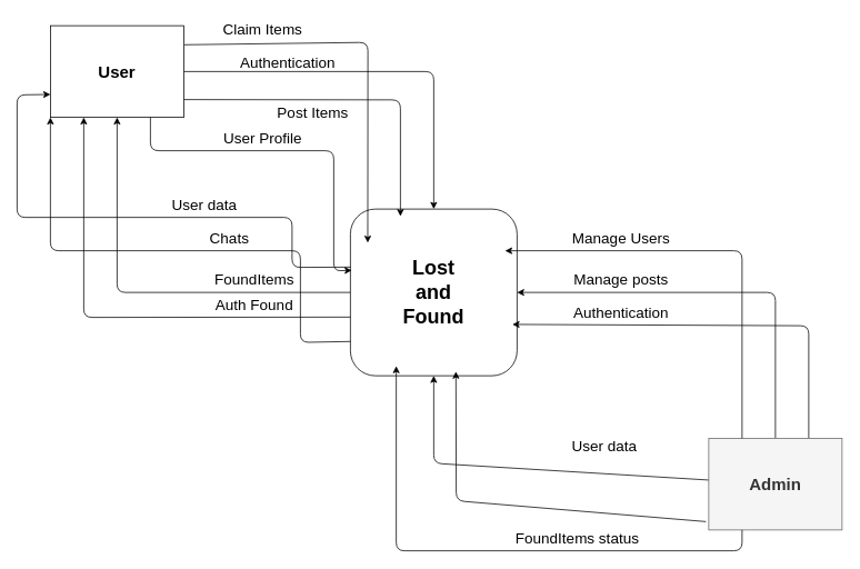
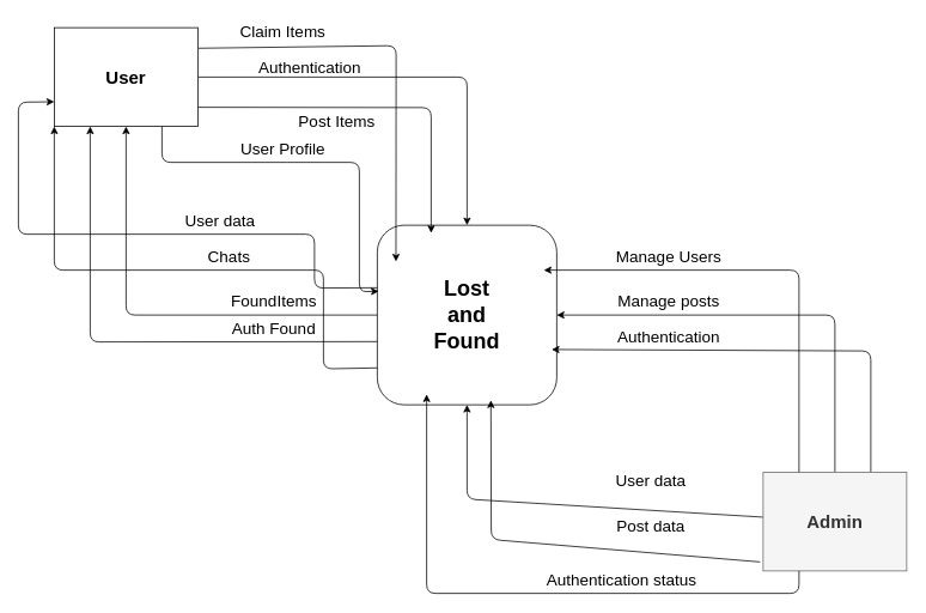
  <mxCell id="0" />
  <mxCell id="1" parent="0" />
  <mxCell id="2" value="&lt;span style=&quot;font-size: 18px;&quot;&gt;FoundItems&lt;/span&gt;" style="text;strokeColor=none;align=center;fillColor=none;html=1;verticalAlign=middle;whiteSpace=wrap;rounded=0;" vertex="1" parent="1"><mxGeometry x="240" y="320" width="130" height="30" as="geometry" /></mxCell>
  <mxCell id="3" value="&lt;span style=&quot;font-size: 18px;&quot;&gt;Post Items&lt;/span&gt;" style="text;strokeColor=none;align=center;fillColor=none;html=1;verticalAlign=middle;whiteSpace=wrap;rounded=0;" vertex="1" parent="1"><mxGeometry x="310" y="120" width="130" height="30" as="geometry" /></mxCell>
  <mxCell id="4" value="&lt;span style=&quot;font-size: 18px;&quot;&gt;Claim Items&lt;/span&gt;" style="text;strokeColor=none;align=center;fillColor=none;html=1;verticalAlign=middle;whiteSpace=wrap;rounded=0;" vertex="1" parent="1"><mxGeometry x="250" y="20" width="130" height="30" as="geometry" /></mxCell>
  <mxCell id="5" value="&lt;span style=&quot;font-size: 18px;&quot;&gt;User Profile&lt;/span&gt;" style="text;strokeColor=none;align=center;fillColor=none;html=1;verticalAlign=middle;whiteSpace=wrap;rounded=0;" vertex="1" parent="1"><mxGeometry x="250" y="150" width="130" height="30" as="geometry" /></mxCell>
  <mxCell id="6" style="edgeStyle=none;html=1;entryX=0.5;entryY=1;entryDx=0;entryDy=0;" edge="1" parent="1" source="10" target="13"><mxGeometry relative="1" as="geometry"><Array as="points"><mxPoint x="140" y="350" /></Array></mxGeometry></mxCell>
  <mxCell id="7" style="edgeStyle=none;html=1;entryX=0.25;entryY=1;entryDx=0;entryDy=0;exitX=0.029;exitY=0.648;exitDx=0;exitDy=0;exitPerimeter=0;" edge="1" parent="1" source="10" target="13"><mxGeometry relative="1" as="geometry"><Array as="points"><mxPoint x="100" y="380" /></Array></mxGeometry></mxCell>
  <mxCell id="8" style="edgeStyle=none;html=1;entryX=0;entryY=1;entryDx=0;entryDy=0;exitX=0.079;exitY=0.793;exitDx=0;exitDy=0;exitPerimeter=0;" edge="1" parent="1" source="10" target="13"><mxGeometry relative="1" as="geometry"><Array as="points"><mxPoint x="360" y="410" /><mxPoint x="360" y="300" /><mxPoint x="60" y="300" /></Array></mxGeometry></mxCell>
  <mxCell id="9" style="edgeStyle=none;html=1;entryX=0;entryY=0.75;entryDx=0;entryDy=0;exitX=0.046;exitY=0.348;exitDx=0;exitDy=0;exitPerimeter=0;" edge="1" parent="1" source="10" target="13"><mxGeometry relative="1" as="geometry"><Array as="points"><mxPoint x="350" y="320" /><mxPoint x="350" y="260" /><mxPoint x="20" y="260" /><mxPoint x="20" y="113" /></Array></mxGeometry></mxCell>
  <mxCell id="10" value="&lt;div&gt;&lt;b style=&quot;font-size: 24px;&quot;&gt;Lost&lt;/b&gt;&lt;/div&gt;&lt;div&gt;&lt;b style=&quot;font-size: 24px;&quot;&gt;and&lt;br&gt;Found&lt;/b&gt;&lt;/div&gt;" style="whiteSpace=wrap;html=1;aspect=fixed;fontFamily=Helvetica;fontSize=14;rounded=1;" vertex="1" parent="1"><mxGeometry x="420" y="250" width="200" height="200" as="geometry" /></mxCell>
  <mxCell id="11" style="edgeStyle=none;html=1;entryX=0.5;entryY=0;entryDx=0;entryDy=0;exitX=1;exitY=0.5;exitDx=0;exitDy=0;" edge="1" parent="1" source="13" target="10"><mxGeometry relative="1" as="geometry"><mxPoint x="250" y="100" as="sourcePoint" /><Array as="points"><mxPoint x="520" y="85" /></Array></mxGeometry></mxCell>
  <mxCell id="12" style="edgeStyle=none;html=1;entryX=0.104;entryY=0.202;entryDx=0;entryDy=0;entryPerimeter=0;exitX=1.005;exitY=0.208;exitDx=0;exitDy=0;exitPerimeter=0;" edge="1" parent="1" source="13" target="10"><mxGeometry relative="1" as="geometry"><mxPoint x="230" y="60" as="sourcePoint" /><Array as="points"><mxPoint x="441" y="50" /></Array></mxGeometry></mxCell>
  <mxCell id="13" value="&lt;font style=&quot;font-size: 20px;&quot;&gt;User&lt;/font&gt;" style="rounded=0;whiteSpace=wrap;html=1;fontFamily=Helvetica;fontSize=14;fontStyle=1" vertex="1" parent="1"><mxGeometry x="60" y="30" width="160" height="110" as="geometry" /></mxCell>
  <mxCell id="14" style="edgeStyle=none;html=1;exitX=1;exitY=0.806;exitDx=0;exitDy=0;entryX=0.3;entryY=0.043;entryDx=0;entryDy=0;entryPerimeter=0;exitPerimeter=0;" edge="1" parent="1" source="13" target="10"><mxGeometry relative="1" as="geometry"><Array as="points"><mxPoint x="480" y="119" /></Array></mxGeometry></mxCell>
  <mxCell id="15" style="edgeStyle=none;html=1;exitX=0.75;exitY=1;exitDx=0;exitDy=0;entryX=0.008;entryY=0.368;entryDx=0;entryDy=0;entryPerimeter=0;" edge="1" parent="1" source="13" target="10"><mxGeometry relative="1" as="geometry"><Array as="points"><mxPoint x="180" y="180" /><mxPoint x="400" y="180" /><mxPoint x="400" y="324" /></Array></mxGeometry></mxCell>
  <mxCell id="16" value="&lt;span style=&quot;font-size: 18px;&quot;&gt;Auth Found&lt;/span&gt;" style="text;strokeColor=none;align=center;fillColor=none;html=1;verticalAlign=middle;whiteSpace=wrap;rounded=0;" vertex="1" parent="1"><mxGeometry x="240" y="350" width="130" height="30" as="geometry" /></mxCell>
- <mxCell id="17" value="&lt;span style=&quot;font-size: 18px;&quot;&gt;Chats&lt;/span&gt;" style="text;strokeColor=none;align=center;fillColor=none;html=1;verticalAlign=middle;whiteSpace=wrap;rounded=0;" vertex="1" parent="1"><mxGeometry x="210" y="270" width="130" height="30" as="geometry" /></mxCell>
+ <mxCell id="17" value="&lt;span style=&quot;font-size: 18px;&quot;&gt;Chats&lt;/span&gt;" style="text;strokeColor=none;align=center;fillColor=none;html=1;verticalAlign=middle;whiteSpace=wrap;rounded=0;" vertex="1" parent="1"><mxGeometry x="190" y="270" width="130" height="30" as="geometry" /></mxCell>
  <mxCell id="18" value="&lt;span style=&quot;font-size: 18px;&quot;&gt;User data&lt;/span&gt;" style="text;strokeColor=none;align=center;fillColor=none;html=1;verticalAlign=middle;whiteSpace=wrap;rounded=0;" vertex="1" parent="1"><mxGeometry x="180" y="230" width="130" height="30" as="geometry" /></mxCell>
  <mxCell id="19" style="edgeStyle=none;html=1;entryX=1;entryY=0.5;entryDx=0;entryDy=0;" edge="1" parent="1" source="22" target="10"><mxGeometry relative="1" as="geometry"><Array as="points"><mxPoint x="930" y="350" /></Array></mxGeometry></mxCell>
  <mxCell id="20" style="edgeStyle=none;html=1;exitX=0.75;exitY=0;exitDx=0;exitDy=0;entryX=0.972;entryY=0.692;entryDx=0;entryDy=0;entryPerimeter=0;" edge="1" parent="1" source="22" target="10"><mxGeometry relative="1" as="geometry"><mxPoint x="740" y="390" as="targetPoint" /><Array as="points"><mxPoint x="970" y="390" /></Array></mxGeometry></mxCell>
  <mxCell id="21" style="edgeStyle=none;html=1;entryX=0.5;entryY=1;entryDx=0;entryDy=0;" edge="1" parent="1" source="22" target="10"><mxGeometry relative="1" as="geometry"><Array as="points"><mxPoint x="520" y="555" /></Array></mxGeometry></mxCell>
  <mxCell id="22" value="&lt;font style=&quot;font-size: 20px;&quot;&gt;Admin&lt;/font&gt;" style="rounded=0;whiteSpace=wrap;html=1;fillColor=#f5f5f5;strokeColor=#666666;fontColor=#333333;fontFamily=Helvetica;fontSize=14;fontStyle=1" vertex="1" parent="1"><mxGeometry x="850" y="525" width="160" height="110" as="geometry" /></mxCell>
  <mxCell id="23" style="edgeStyle=none;html=1;exitX=0.25;exitY=0;exitDx=0;exitDy=0;entryX=0.928;entryY=0.25;entryDx=0;entryDy=0;entryPerimeter=0;" edge="1" parent="1" source="22" target="10"><mxGeometry relative="1" as="geometry"><Array as="points"><mxPoint x="890" y="300" /></Array></mxGeometry></mxCell>
  <mxCell id="24" value="&lt;span style=&quot;font-size: 18px;&quot;&gt;Authentication&lt;/span&gt;" style="text;strokeColor=none;align=center;fillColor=none;html=1;verticalAlign=middle;whiteSpace=wrap;rounded=0;" vertex="1" parent="1"><mxGeometry x="280" y="60" width="130" height="30" as="geometry" /></mxCell>
  <mxCell id="25" value="&lt;span style=&quot;font-size: 18px;&quot;&gt;Manage Users&lt;/span&gt;" style="text;strokeColor=none;align=center;fillColor=none;html=1;verticalAlign=middle;whiteSpace=wrap;rounded=0;" vertex="1" parent="1"><mxGeometry x="680" y="270" width="130" height="30" as="geometry" /></mxCell>
  <mxCell id="26" value="&lt;span style=&quot;font-size: 18px;&quot;&gt;Manage posts&lt;/span&gt;" style="text;strokeColor=none;align=center;fillColor=none;html=1;verticalAlign=middle;whiteSpace=wrap;rounded=0;" vertex="1" parent="1"><mxGeometry x="680" y="320" width="130" height="30" as="geometry" /></mxCell>
  <mxCell id="27" value="&lt;span style=&quot;font-size: 18px;&quot;&gt;Authentication&lt;/span&gt;" style="text;strokeColor=none;align=center;fillColor=none;html=1;verticalAlign=middle;whiteSpace=wrap;rounded=0;" vertex="1" parent="1"><mxGeometry x="680" y="360" width="130" height="30" as="geometry" /></mxCell>
  <mxCell id="28" value="&lt;span style=&quot;font-size: 18px;&quot;&gt;User data&lt;/span&gt;" style="text;strokeColor=none;align=center;fillColor=none;html=1;verticalAlign=middle;whiteSpace=wrap;rounded=0;" vertex="1" parent="1"><mxGeometry x="660" y="520" width="130" height="30" as="geometry" /></mxCell>
  <mxCell id="29" style="edgeStyle=none;html=1;entryX=0.633;entryY=0.975;entryDx=0;entryDy=0;entryPerimeter=0;exitX=-0.021;exitY=0.909;exitDx=0;exitDy=0;exitPerimeter=0;" edge="1" parent="1" source="22" target="10"><mxGeometry relative="1" as="geometry"><Array as="points"><mxPoint x="547" y="600" /></Array></mxGeometry></mxCell>
+ <mxCell id="30" value="&lt;span style=&quot;font-size: 18px;&quot;&gt;Post data&lt;/span&gt;" style="text;strokeColor=none;align=center;fillColor=none;html=1;verticalAlign=middle;whiteSpace=wrap;rounded=0;" vertex="1" parent="1"><mxGeometry x="660" y="570" width="130" height="30" as="geometry" /></mxCell>
  <mxCell id="31" style="edgeStyle=none;html=1;exitX=0.25;exitY=1;exitDx=0;exitDy=0;entryX=0.275;entryY=0.942;entryDx=0;entryDy=0;entryPerimeter=0;" edge="1" parent="1" source="22" target="10"><mxGeometry relative="1" as="geometry"><Array as="points"><mxPoint x="890" y="660" /><mxPoint x="475" y="660" /></Array></mxGeometry></mxCell>
- <mxCell id="32" value="&lt;span style=&quot;font-size: 18px;&quot;&gt;FoundItems status&lt;/span&gt;" style="text;strokeColor=none;align=center;fillColor=none;html=1;verticalAlign=middle;whiteSpace=wrap;rounded=0;" vertex="1" parent="1"><mxGeometry x="595" y="630" width="195" height="30" as="geometry" /></mxCell>
+ <mxCell id="32" value="&lt;span style=&quot;font-size: 18px;&quot;&gt;Authentication status&lt;/span&gt;" style="text;strokeColor=none;align=center;fillColor=none;html=1;verticalAlign=middle;whiteSpace=wrap;rounded=0;" vertex="1" parent="1"><mxGeometry x="595" y="630" width="195" height="30" as="geometry" /></mxCell>
